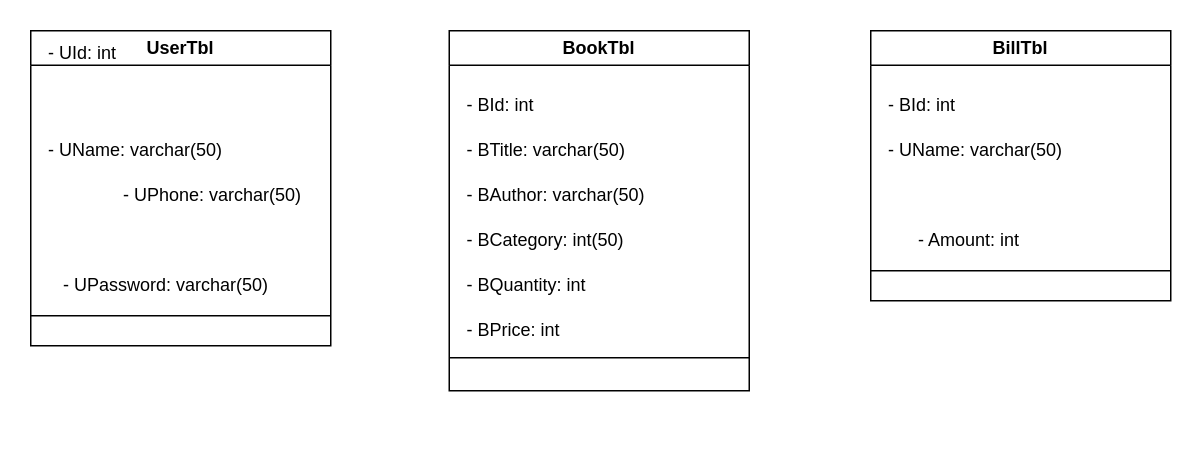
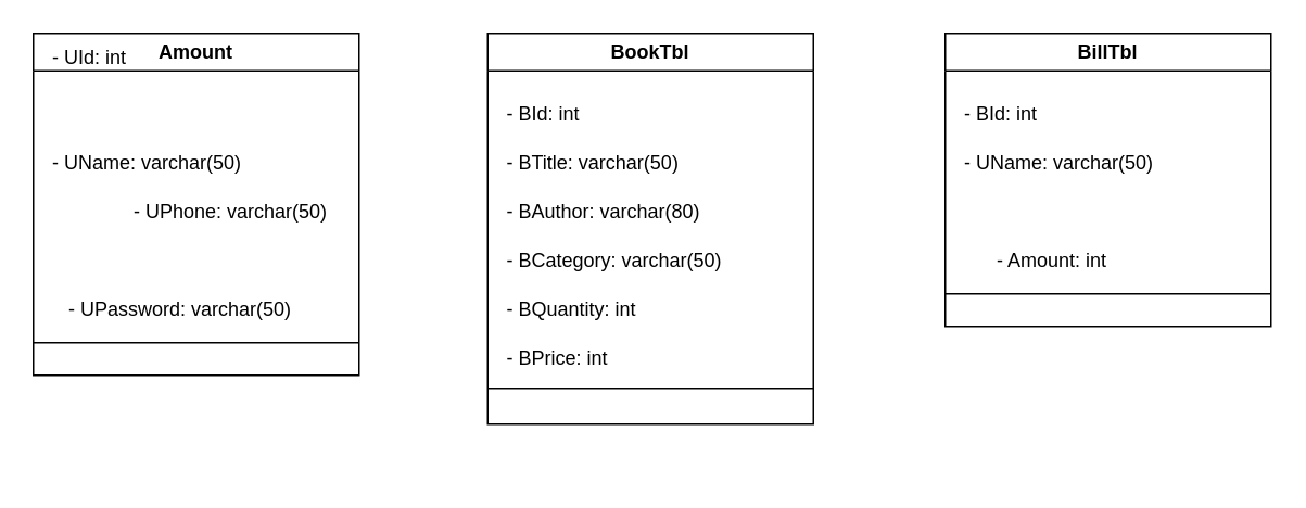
  <mxCell id="0" />
  <mxCell id="1" parent="0" />
  <mxCell id="2" value="" style="group" vertex="1" connectable="0" parent="1"><mxGeometry x="20" y="20" width="200" height="220" as="geometry" /></mxCell>
- <mxCell id="3" value="UserTbl" style="swimlane;whiteSpace=wrap;html=1;fillColor=#FFFFFF;" vertex="1" parent="2"><mxGeometry width="200" height="210" as="geometry" /></mxCell>
+ <mxCell id="3" value="Amount" style="swimlane;whiteSpace=wrap;html=1;fillColor=#FFFFFF;" vertex="1" parent="2"><mxGeometry width="200" height="210" as="geometry" /></mxCell>
  <mxCell id="4" value="- UId: int" style="text;html=1;strokeColor=none;fillColor=none;align=left;verticalAlign=middle;whiteSpace=wrap;rounded=0;" vertex="1" parent="3"><mxGeometry x="10" y="5" width="90" height="20" as="geometry" /></mxCell>
  <mxCell id="5" value="- UName:&amp;nbsp;varchar(50)" style="text;html=1;strokeColor=none;fillColor=none;align=left;verticalAlign=middle;whiteSpace=wrap;rounded=0;" vertex="1" parent="3"><mxGeometry x="10" y="70" width="130" height="20" as="geometry" /></mxCell>
  <mxCell id="6" value="- UPhone:&amp;nbsp;varchar(50)" style="text;html=1;strokeColor=none;fillColor=none;align=left;verticalAlign=middle;whiteSpace=wrap;rounded=0;fontStyle=0" vertex="1" parent="3"><mxGeometry x="60" y="100" width="130" height="20" as="geometry" /></mxCell>
  <mxCell id="7" value="- UPassword:&amp;nbsp;varchar(50)" style="text;html=1;strokeColor=none;fillColor=none;align=left;verticalAlign=middle;whiteSpace=wrap;rounded=0;" vertex="1" parent="3"><mxGeometry x="20" y="160" width="140" height="20" as="geometry" /></mxCell>
  <mxCell id="8" value="" style="endArrow=none;html=1;rounded=0;" edge="1" parent="2"><mxGeometry width="50" height="50" relative="1" as="geometry"><mxPoint y="190" as="sourcePoint" /><mxPoint x="200" y="190" as="targetPoint" /></mxGeometry></mxCell>
  <mxCell id="9" value="" style="group" vertex="1" connectable="0" parent="1"><mxGeometry x="329" y="20" width="200" height="270" as="geometry" /></mxCell>
  <mxCell id="10" value="BookTbl" style="swimlane;whiteSpace=wrap;html=1;" vertex="1" parent="9"><mxGeometry x="-30" width="200" height="240" as="geometry" /></mxCell>
  <mxCell id="11" value="- BId: int" style="text;html=1;strokeColor=none;fillColor=none;align=left;verticalAlign=middle;whiteSpace=wrap;rounded=0;" vertex="1" parent="10"><mxGeometry x="10" y="40" width="90" height="20" as="geometry" /></mxCell>
  <mxCell id="12" value="- BTitle:&amp;nbsp;varchar(50)" style="text;html=1;strokeColor=none;fillColor=none;align=left;verticalAlign=middle;whiteSpace=wrap;rounded=0;" vertex="1" parent="10"><mxGeometry x="10" y="70" width="150" height="20" as="geometry" /></mxCell>
- <mxCell id="13" value="- BAuthor:&amp;nbsp;varchar(50)" style="text;html=1;strokeColor=none;fillColor=none;align=left;verticalAlign=middle;whiteSpace=wrap;rounded=0;fontStyle=0" vertex="1" parent="10"><mxGeometry x="10" y="100" width="150" height="20" as="geometry" /></mxCell>
- <mxCell id="14" value="- BCategory:&amp;nbsp;int(50)" style="text;html=1;strokeColor=none;fillColor=none;align=left;verticalAlign=middle;whiteSpace=wrap;rounded=0;" vertex="1" parent="10"><mxGeometry x="10" y="130" width="150" height="20" as="geometry" /></mxCell>
+ <mxCell id="13" value="- BAuthor:&amp;nbsp;varchar(80)" style="text;html=1;strokeColor=none;fillColor=none;align=left;verticalAlign=middle;whiteSpace=wrap;rounded=0;fontStyle=0" vertex="1" parent="10"><mxGeometry x="10" y="100" width="150" height="20" as="geometry" /></mxCell>
+ <mxCell id="14" value="- BCategory:&amp;nbsp;varchar(50)" style="text;html=1;strokeColor=none;fillColor=none;align=left;verticalAlign=middle;whiteSpace=wrap;rounded=0;" vertex="1" parent="10"><mxGeometry x="10" y="130" width="150" height="20" as="geometry" /></mxCell>
  <mxCell id="15" value="- BQuantity: int" style="text;html=1;strokeColor=none;fillColor=none;align=left;verticalAlign=middle;whiteSpace=wrap;rounded=0;" vertex="1" parent="10"><mxGeometry x="10" y="160" width="110" height="20" as="geometry" /></mxCell>
  <mxCell id="16" value="- BPrice: int" style="text;html=1;strokeColor=none;fillColor=none;align=left;verticalAlign=middle;whiteSpace=wrap;rounded=0;" vertex="1" parent="10"><mxGeometry x="10" y="190" width="110" height="20" as="geometry" /></mxCell>
  <mxCell id="17" value="" style="endArrow=none;html=1;rounded=0;" edge="1" parent="9"><mxGeometry width="50" height="50" relative="1" as="geometry"><mxPoint x="-30" y="218" as="sourcePoint" /><mxPoint x="170" y="218" as="targetPoint" /></mxGeometry></mxCell>
  <mxCell id="18" value="" style="group" vertex="1" connectable="0" parent="1"><mxGeometry x="580" y="20" width="200" height="220" as="geometry" /></mxCell>
  <mxCell id="19" value="BillTbl" style="swimlane;whiteSpace=wrap;html=1;" vertex="1" parent="18"><mxGeometry width="200" height="180" as="geometry" /></mxCell>
  <mxCell id="20" value="- BId: int" style="text;html=1;strokeColor=none;fillColor=none;align=left;verticalAlign=middle;whiteSpace=wrap;rounded=0;" vertex="1" parent="19"><mxGeometry x="10" y="40" width="90" height="20" as="geometry" /></mxCell>
  <mxCell id="21" value="- UName:&amp;nbsp;varchar(50)" style="text;html=1;strokeColor=none;fillColor=none;align=left;verticalAlign=middle;whiteSpace=wrap;rounded=0;" vertex="1" parent="19"><mxGeometry x="10" y="70" width="150" height="20" as="geometry" /></mxCell>
  <mxCell id="22" value="- Amount: int" style="text;html=1;strokeColor=none;fillColor=none;align=left;verticalAlign=middle;whiteSpace=wrap;rounded=0;" vertex="1" parent="19"><mxGeometry x="30" y="130" width="90" height="20" as="geometry" /></mxCell>
  <mxCell id="23" value="" style="endArrow=none;html=1;rounded=0;" edge="1" parent="18"><mxGeometry width="50" height="50" relative="1" as="geometry"><mxPoint y="160" as="sourcePoint" /><mxPoint x="200" y="160" as="targetPoint" /></mxGeometry></mxCell>
